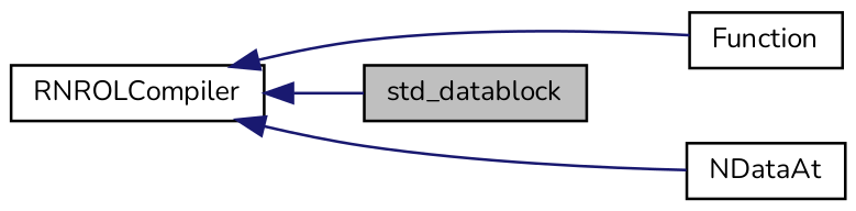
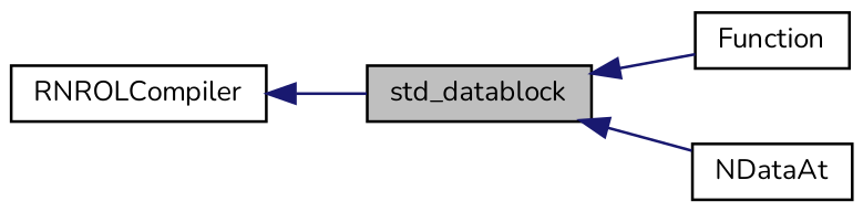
  digraph {
    fontname=Nunito
    rankdir=LR
    node [color=black fillcolor=white fontname=Nunito fontsize=10 shape=record style=filled]
    edge [color=midnightblue dir=back fontname=Nunito fontsize=10 labelfontname=Helvetica labelfontsize=10 style=solid]
    n1 [fillcolor=grey75 fontcolor=black height=0.2 label=std_datablock width=0.4]
    n2 [height=0.2 label=Function width=0.4]
    n3 [height=0.2 label=NDataAt width=0.4]
    n4 [height=0.2 label=RNROLCompiler width=0.4]
-   n4 -> n2
-   n4 -> n3
+   n1 -> n2
+   n1 -> n3
    n4 -> n1
  }
